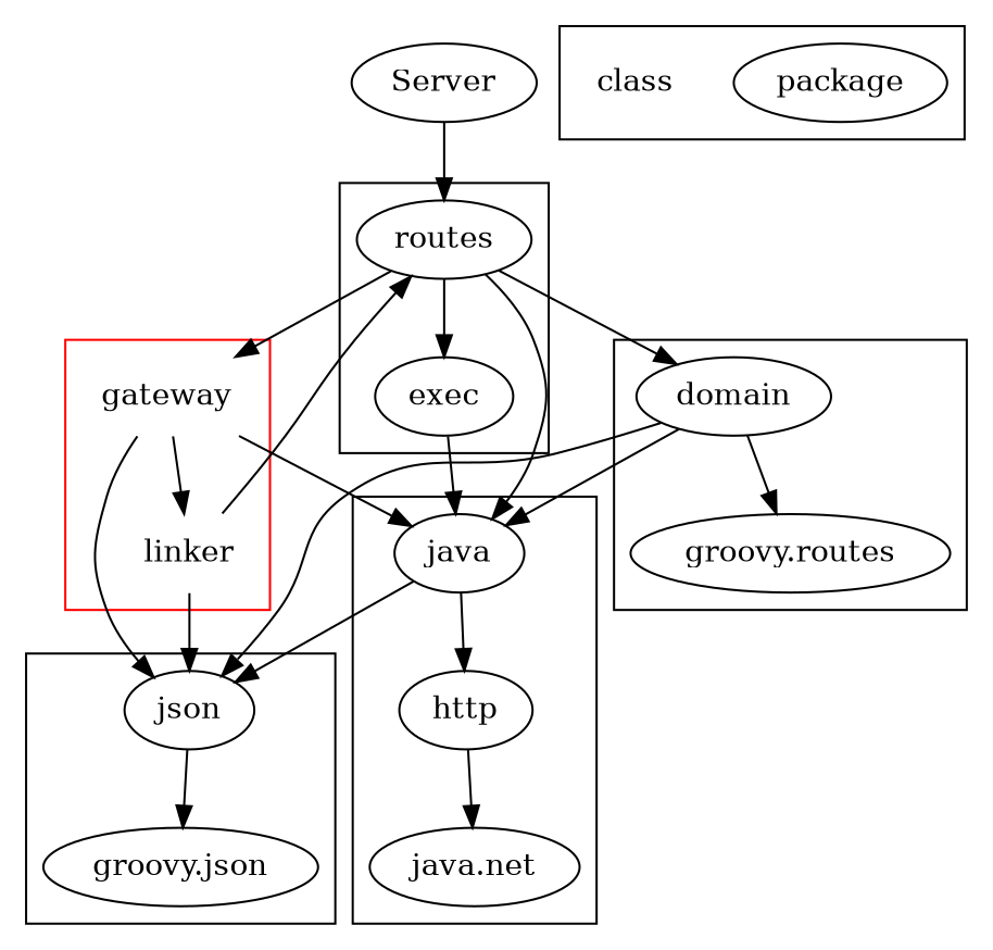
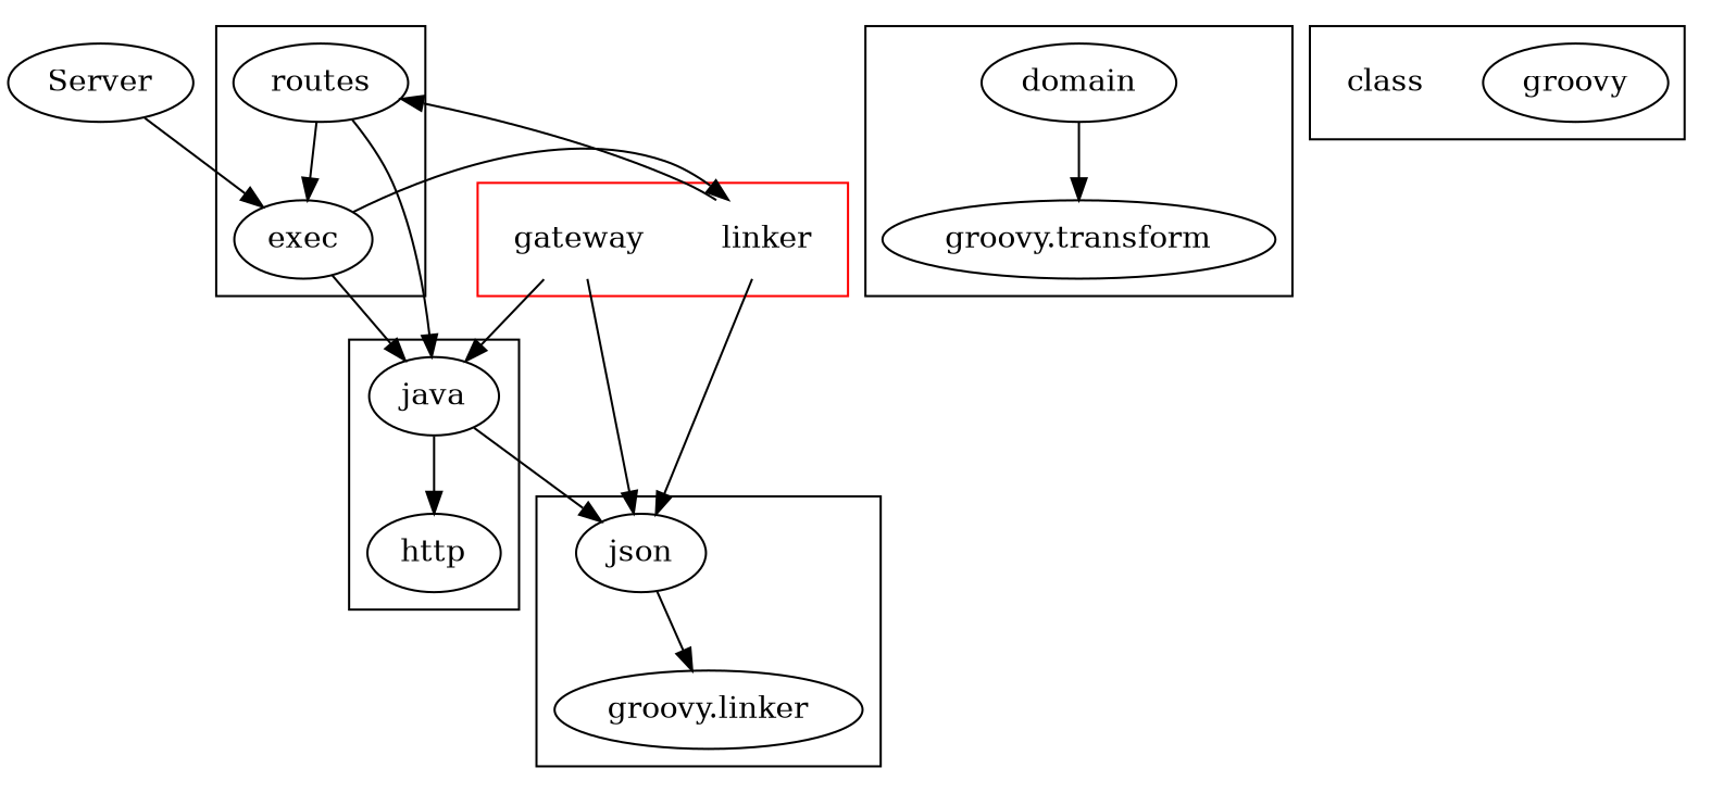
  digraph {
    gateway [shape=none]
    linker [shape=none]
    json
-   "groovy.json"
+   "groovy.json" [label="groovy.linker"]
    domain
-   "groovy.transform" [label="groovy.routes"]
+   "groovy.transform"
    routes
    exec
    n9 [label=java]
    http
-   "java.net"
-   package
+   package [label=groovy]
    class [shape=none]
    Server
    subgraph cluster_1 {
      color=red
      gateway
      linker
    }
    subgraph cluster_2 {
      json
      "groovy.json"
    }
    subgraph cluster_3 {
      domain
      "groovy.transform"
    }
    subgraph cluster_4 {
      routes
      exec
    }
    subgraph cluster_5 {
      n9
      http
-     "java.net"
    }
    subgraph cluster_6 {
      package
      class
    }
-   gateway -> linker
+   exec -> linker
    gateway -> json
    gateway -> n9
    linker -> json
    linker -> routes
    json -> "groovy.json"
-   domain -> json
    domain -> "groovy.transform"
-   domain -> n9
-   routes -> gateway
-   routes -> domain
    routes -> exec
    routes -> n9
    exec -> n9
    n9 -> json
    n9 -> http
-   http -> "java.net"
-   Server -> routes
+   Server -> exec
  }
